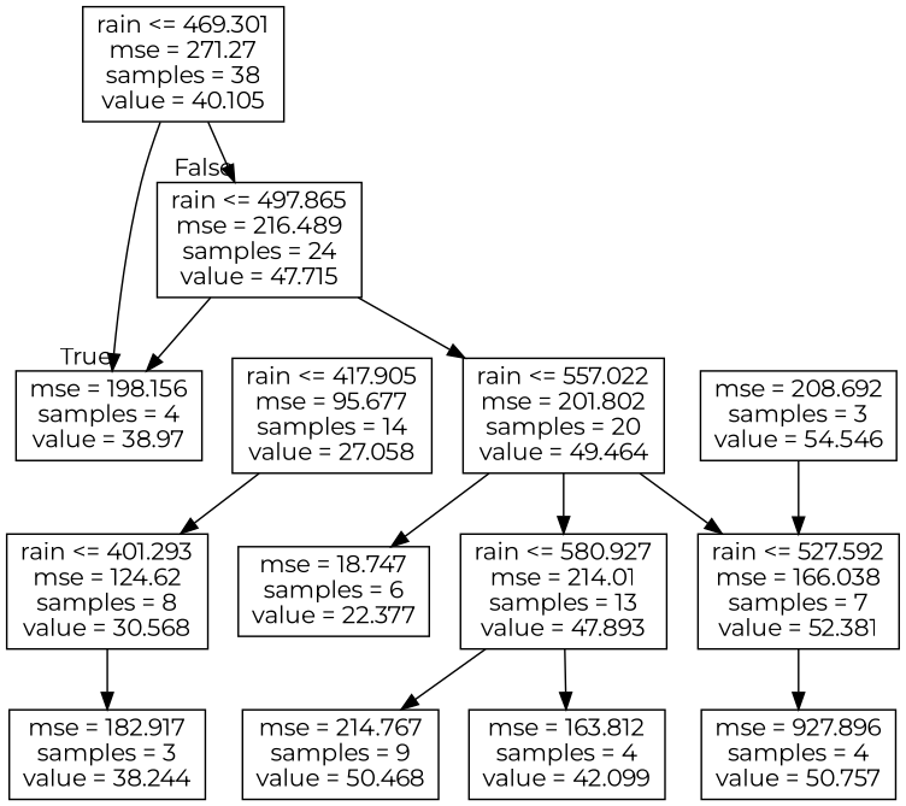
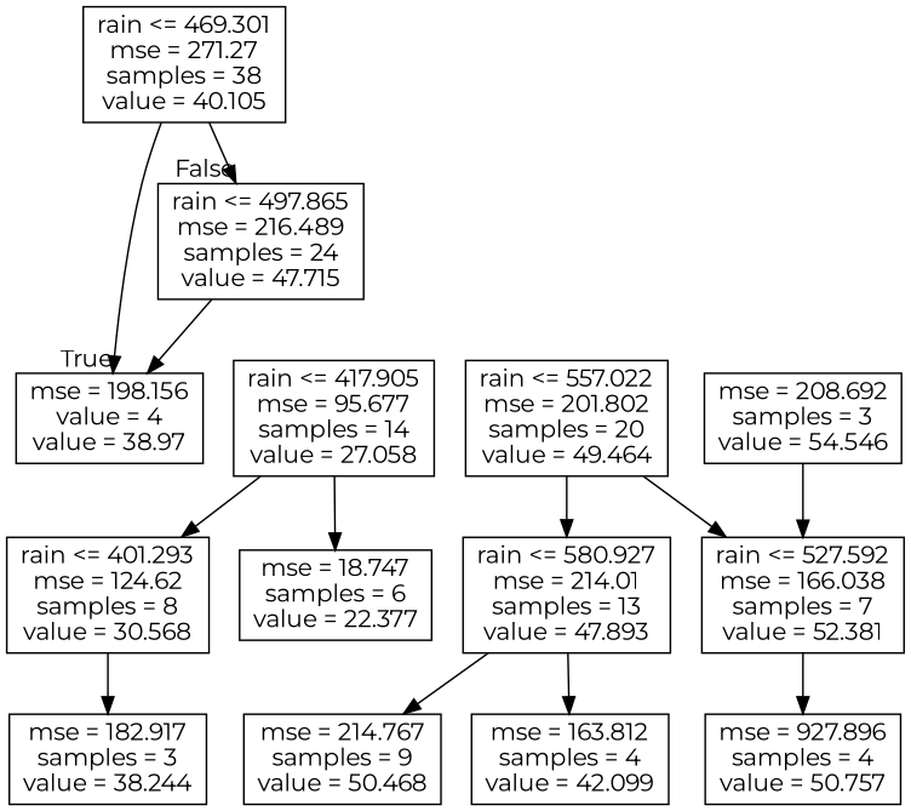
  digraph {
    fontname=Montserrat
    node [fontname=Montserrat shape=box]
    edge [fontname=Montserrat]
    n1 [label="rain <= 469.301\nmse = 271.27\nsamples = 38\nvalue = 40.105"]
    n2 [label="rain <= 497.865\nmse = 216.489\nsamples = 24\nvalue = 47.715"]
-   n3 [label="mse = 198.156\nsamples = 4\nvalue = 38.97"]
+   n3 [label="mse = 198.156\nvalue = 4\nvalue = 38.97"]
    n4 [label="rain <= 417.905\nmse = 95.677\nsamples = 14\nvalue = 27.058"]
    n5 [label="rain <= 401.293\nmse = 124.62\nsamples = 8\nvalue = 30.568"]
    n6 [label="mse = 18.747\nsamples = 6\nvalue = 22.377"]
    n7 [label="rain <= 557.022\nmse = 201.802\nsamples = 20\nvalue = 49.464"]
    n8 [label="mse = 182.917\nsamples = 3\nvalue = 38.244"]
    n9 [label="rain <= 527.592\nmse = 166.038\nsamples = 7\nvalue = 52.381"]
    n10 [label="rain <= 580.927\nmse = 214.01\nsamples = 13\nvalue = 47.893"]
    n11 [label="mse = 927.896\nsamples = 4\nvalue = 50.757"]
    n12 [label="mse = 163.812\nsamples = 4\nvalue = 42.099"]
    n13 [label="mse = 214.767\nsamples = 9\nvalue = 50.468"]
    n14 [label="mse = 208.692\nsamples = 3\nvalue = 54.546"]
    n1 -> n2 [headlabel=False labelangle=-45 labeldistance=2.5]
    n1 -> n3 [headlabel=True labelangle=45 labeldistance=2.5]
    n2 -> n3
-   n2 -> n7
    n4 -> n5
-   n7 -> n6
+   n4 -> n6
    n5 -> n8
    n7 -> n9
    n7 -> n10
    n9 -> n11
    n10 -> n12
    n10 -> n13
    n14 -> n9
  }
